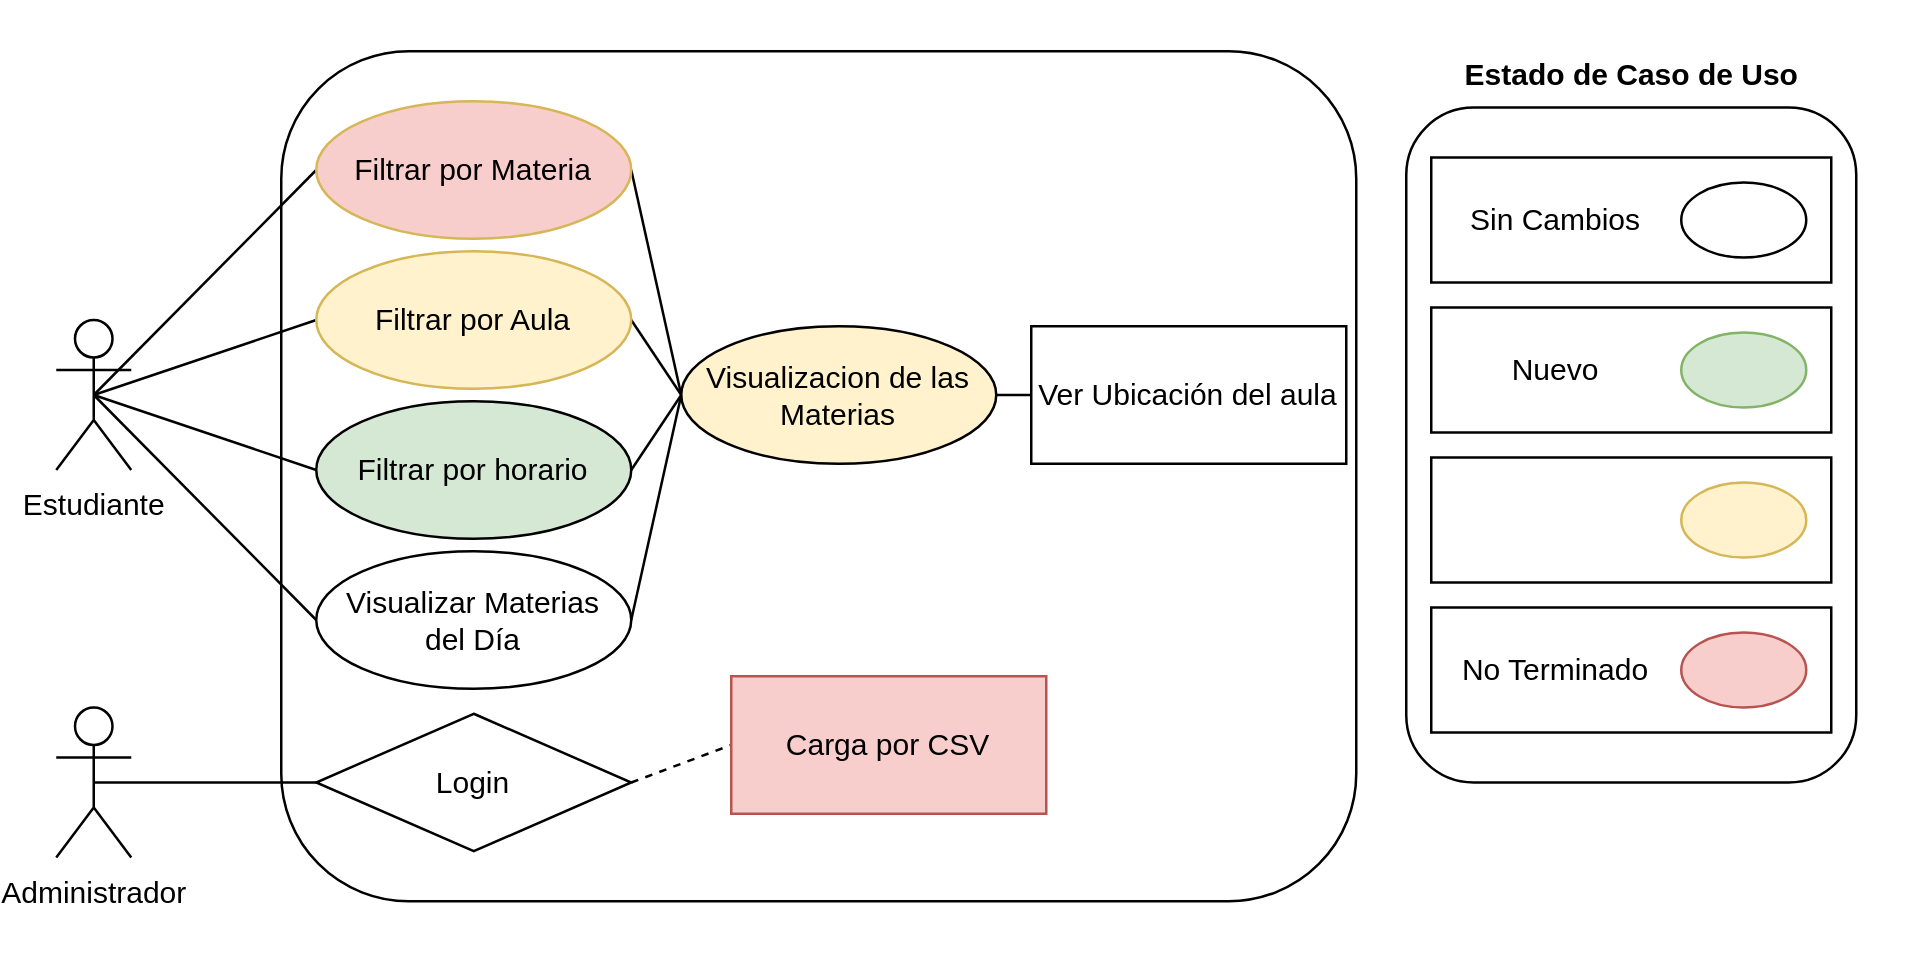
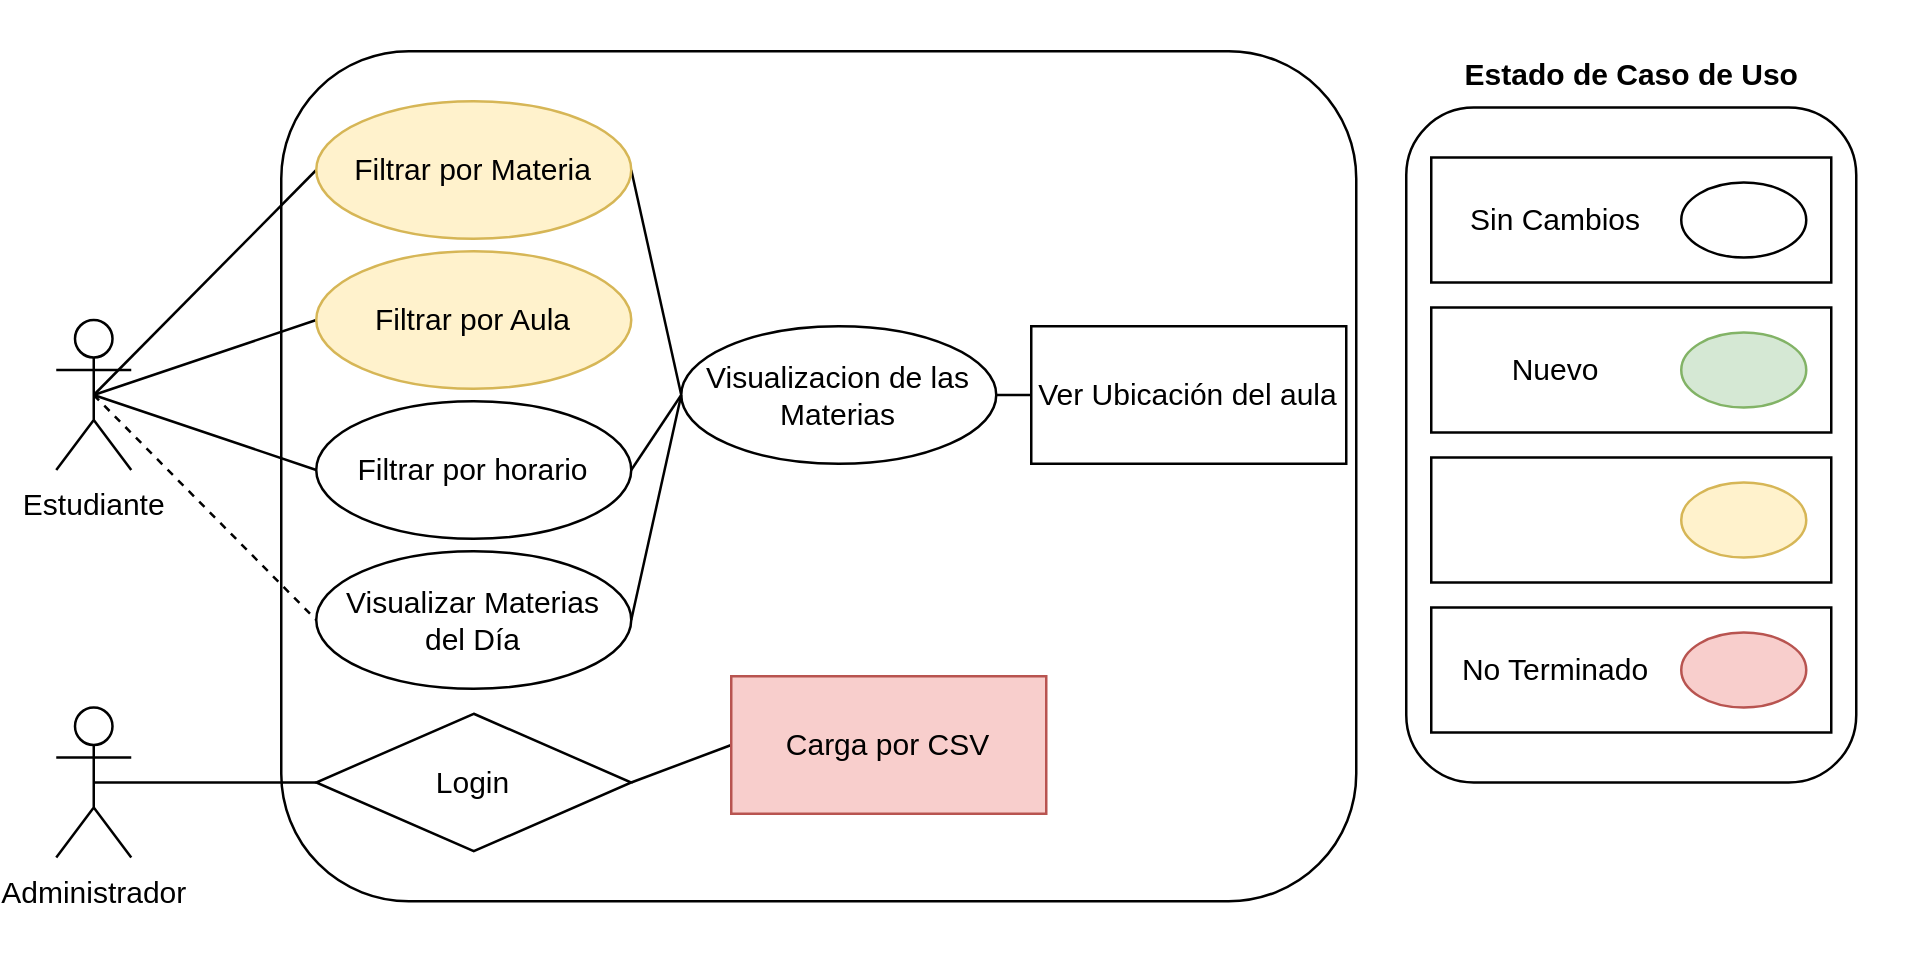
  <mxCell id="0" />
  <mxCell id="1" parent="0" />
  <mxCell id="2" value="" style="rounded=1;whiteSpace=wrap;html=1;" parent="1" vertex="1"><mxGeometry x="110" y="20" width="430" height="340" as="geometry" /></mxCell>
  <mxCell id="3" style="edgeStyle=none;rounded=0;orthogonalLoop=1;jettySize=auto;html=1;exitX=0.5;exitY=0.5;exitDx=0;exitDy=0;exitPerimeter=0;entryX=0;entryY=0.5;entryDx=0;entryDy=0;endArrow=none;endFill=0;" parent="1" source="7" target="13" edge="1"><mxGeometry relative="1" as="geometry" /></mxCell>
  <mxCell id="4" style="edgeStyle=none;rounded=0;orthogonalLoop=1;jettySize=auto;html=1;exitX=0.5;exitY=0.5;exitDx=0;exitDy=0;exitPerimeter=0;entryX=0;entryY=0.5;entryDx=0;entryDy=0;endArrow=none;endFill=0;" parent="1" source="7" target="11" edge="1"><mxGeometry relative="1" as="geometry" /></mxCell>
  <mxCell id="5" style="edgeStyle=none;rounded=0;orthogonalLoop=1;jettySize=auto;html=1;exitX=0.5;exitY=0.5;exitDx=0;exitDy=0;exitPerimeter=0;entryX=0;entryY=0.5;entryDx=0;entryDy=0;endArrow=none;endFill=0;" parent="1" source="7" target="9" edge="1"><mxGeometry relative="1" as="geometry" /></mxCell>
- <mxCell id="6" style="edgeStyle=none;rounded=0;orthogonalLoop=1;jettySize=auto;html=1;exitX=0.5;exitY=0.5;exitDx=0;exitDy=0;exitPerimeter=0;entryX=0;entryY=0.5;entryDx=0;entryDy=0;endArrow=none;endFill=0;" parent="1" source="7" target="21" edge="1"><mxGeometry relative="1" as="geometry" /></mxCell>
+ <mxCell id="6" style="edgeStyle=none;rounded=0;orthogonalLoop=1;jettySize=auto;html=1;exitX=0.5;exitY=0.5;exitDx=0;exitDy=0;exitPerimeter=0;entryX=0;entryY=0.5;entryDx=0;entryDy=0;endArrow=none;endFill=0;dashed=1;" parent="1" source="7" target="21" edge="1"><mxGeometry relative="1" as="geometry" /></mxCell>
  <mxCell id="7" value="Estudiante" style="shape=umlActor;verticalLabelPosition=bottom;labelBackgroundColor=#ffffff;verticalAlign=top;html=1;outlineConnect=0;" parent="1" vertex="1"><mxGeometry x="20" y="127.5" width="30" height="60" as="geometry" /></mxCell>
  <mxCell id="8" style="rounded=0;orthogonalLoop=1;jettySize=auto;html=1;exitX=1;exitY=0.5;exitDx=0;exitDy=0;entryX=0;entryY=0.5;entryDx=0;entryDy=0;endArrow=none;endFill=0;" parent="1" source="9" target="15" edge="1"><mxGeometry relative="1" as="geometry" /></mxCell>
- <mxCell id="9" value="Filtrar por Materia" style="ellipse;whiteSpace=wrap;html=1;fillColor=#f8cecc;strokeColor=#d6b656;" parent="1" vertex="1"><mxGeometry x="124" y="40" width="126" height="55" as="geometry" /></mxCell>
- <mxCell id="10" style="edgeStyle=none;rounded=0;orthogonalLoop=1;jettySize=auto;html=1;exitX=1;exitY=0.5;exitDx=0;exitDy=0;entryX=0;entryY=0.5;entryDx=0;entryDy=0;endArrow=none;endFill=0;" parent="1" source="11" target="15" edge="1"><mxGeometry relative="1" as="geometry" /></mxCell>
+ <mxCell id="9" value="Filtrar por Materia" style="ellipse;whiteSpace=wrap;html=1;fillColor=#fff2cc;strokeColor=#d6b656;" parent="1" vertex="1"><mxGeometry x="124" y="40" width="126" height="55" as="geometry" /></mxCell>
  <mxCell id="11" value="Filtrar por Aula" style="ellipse;whiteSpace=wrap;html=1;fillColor=#fff2cc;strokeColor=#d6b656;" parent="1" vertex="1"><mxGeometry x="124" y="100" width="126" height="55" as="geometry" /></mxCell>
  <mxCell id="12" style="edgeStyle=none;rounded=0;orthogonalLoop=1;jettySize=auto;html=1;exitX=1;exitY=0.5;exitDx=0;exitDy=0;endArrow=none;endFill=0;entryX=0;entryY=0.5;entryDx=0;entryDy=0;" parent="1" source="13" target="15" edge="1"><mxGeometry relative="1" as="geometry"><mxPoint x="410" y="140" as="targetPoint" /></mxGeometry></mxCell>
- <mxCell id="13" value="Filtrar por horario" style="ellipse;whiteSpace=wrap;html=1;fillColor=#d5e8d4;" parent="1" vertex="1"><mxGeometry x="124" y="160" width="126" height="55" as="geometry" /></mxCell>
+ <mxCell id="13" value="Filtrar por horario" style="ellipse;whiteSpace=wrap;html=1;" parent="1" vertex="1"><mxGeometry x="124" y="160" width="126" height="55" as="geometry" /></mxCell>
  <mxCell id="14" style="edgeStyle=none;rounded=0;orthogonalLoop=1;jettySize=auto;html=1;exitX=1;exitY=0.5;exitDx=0;exitDy=0;entryX=0;entryY=0.5;entryDx=0;entryDy=0;endArrow=none;endFill=0;" parent="1" source="15" target="22" edge="1"><mxGeometry relative="1" as="geometry" /></mxCell>
- <mxCell id="15" value="Visualizacion de las Materias" style="ellipse;whiteSpace=wrap;html=1;fillColor=#fff2cc;" parent="1" vertex="1"><mxGeometry x="270" y="130" width="126" height="55" as="geometry" /></mxCell>
+ <mxCell id="15" value="Visualizacion de las Materias" style="ellipse;whiteSpace=wrap;html=1;" parent="1" vertex="1"><mxGeometry x="270" y="130" width="126" height="55" as="geometry" /></mxCell>
  <mxCell id="16" style="rounded=0;orthogonalLoop=1;jettySize=auto;html=1;exitX=0.5;exitY=0.5;exitDx=0;exitDy=0;exitPerimeter=0;entryX=0;entryY=0.5;entryDx=0;entryDy=0;endArrow=none;endFill=0;" parent="1" source="17" target="19" edge="1"><mxGeometry relative="1" as="geometry" /></mxCell>
  <mxCell id="17" value="Administrador" style="shape=umlActor;verticalLabelPosition=bottom;labelBackgroundColor=#ffffff;verticalAlign=top;html=1;outlineConnect=0;" parent="1" vertex="1"><mxGeometry x="20" y="282.5" width="30" height="60" as="geometry" /></mxCell>
- <mxCell id="18" style="rounded=0;orthogonalLoop=1;jettySize=auto;html=1;exitX=1;exitY=0.5;exitDx=0;exitDy=0;entryX=0;entryY=0.5;entryDx=0;entryDy=0;endArrow=none;endFill=0;dashed=1;" edge="1" parent="1" source="19" target="36"><mxGeometry relative="1" as="geometry" /></mxCell>
+ <mxCell id="18" style="rounded=0;orthogonalLoop=1;jettySize=auto;html=1;exitX=1;exitY=0.5;exitDx=0;exitDy=0;entryX=0;entryY=0.5;entryDx=0;entryDy=0;endArrow=none;endFill=0;" edge="1" parent="1" source="19" target="36"><mxGeometry relative="1" as="geometry" /></mxCell>
  <mxCell id="19" value="Login" style="rhombus;whiteSpace=wrap;html=1;" parent="1" vertex="1"><mxGeometry x="124" y="285" width="126" height="55" as="geometry" /></mxCell>
  <mxCell id="20" style="edgeStyle=none;rounded=0;orthogonalLoop=1;jettySize=auto;html=1;exitX=1;exitY=0.5;exitDx=0;exitDy=0;entryX=0;entryY=0.5;entryDx=0;entryDy=0;endArrow=none;endFill=0;" parent="1" source="21" target="15" edge="1"><mxGeometry relative="1" as="geometry" /></mxCell>
  <mxCell id="21" value="Visualizar Materias &lt;br&gt;del Día" style="ellipse;whiteSpace=wrap;html=1;" parent="1" vertex="1"><mxGeometry x="124" y="220" width="126" height="55" as="geometry" /></mxCell>
  <mxCell id="22" value="Ver Ubicación del aula" style="whiteSpace=wrap;html=1;rounded=0;" parent="1" vertex="1"><mxGeometry x="410" y="130" width="126" height="55" as="geometry" /></mxCell>
  <mxCell id="23" value="" style="rounded=1;whiteSpace=wrap;html=1;" parent="1" vertex="1"><mxGeometry x="560" y="42.5" width="180" height="270" as="geometry" /></mxCell>
  <mxCell id="24" value="" style="rounded=0;whiteSpace=wrap;html=1;" parent="1" vertex="1"><mxGeometry x="570" y="62.5" width="160" height="50" as="geometry" /></mxCell>
  <mxCell id="25" value="Sin Cambios" style="text;html=1;strokeColor=none;fillColor=none;align=center;verticalAlign=middle;whiteSpace=wrap;rounded=0;" parent="1" vertex="1"><mxGeometry x="580" y="77.5" width="80" height="20" as="geometry" /></mxCell>
  <mxCell id="26" value="" style="ellipse;whiteSpace=wrap;html=1;" parent="1" vertex="1"><mxGeometry x="670" y="72.5" width="50" height="30" as="geometry" /></mxCell>
  <mxCell id="27" value="" style="rounded=0;whiteSpace=wrap;html=1;" parent="1" vertex="1"><mxGeometry x="570" y="122.5" width="160" height="50" as="geometry" /></mxCell>
  <mxCell id="28" value="Nuevo" style="text;html=1;strokeColor=none;fillColor=none;align=center;verticalAlign=middle;whiteSpace=wrap;rounded=0;" parent="1" vertex="1"><mxGeometry x="580" y="137.5" width="80" height="20" as="geometry" /></mxCell>
  <mxCell id="29" value="" style="ellipse;whiteSpace=wrap;html=1;fillColor=#d5e8d4;strokeColor=#82b366;" parent="1" vertex="1"><mxGeometry x="670" y="132.5" width="50" height="30" as="geometry" /></mxCell>
  <mxCell id="30" value="" style="rounded=0;whiteSpace=wrap;html=1;" parent="1" vertex="1"><mxGeometry x="570" y="182.5" width="160" height="50" as="geometry" /></mxCell>
  <mxCell id="31" value="" style="ellipse;whiteSpace=wrap;html=1;fillColor=#fff2cc;strokeColor=#d6b656;" parent="1" vertex="1"><mxGeometry x="670" y="192.5" width="50" height="30" as="geometry" /></mxCell>
  <mxCell id="32" value="" style="rounded=0;whiteSpace=wrap;html=1;" parent="1" vertex="1"><mxGeometry x="570" y="242.5" width="160" height="50" as="geometry" /></mxCell>
  <mxCell id="33" value="No Terminado" style="text;html=1;strokeColor=none;fillColor=none;align=center;verticalAlign=middle;whiteSpace=wrap;rounded=0;" parent="1" vertex="1"><mxGeometry x="580" y="257.5" width="80" height="20" as="geometry" /></mxCell>
  <mxCell id="34" value="" style="ellipse;whiteSpace=wrap;html=1;fillColor=#f8cecc;strokeColor=#b85450;" parent="1" vertex="1"><mxGeometry x="670" y="252.5" width="50" height="30" as="geometry" /></mxCell>
  <mxCell id="35" value="Estado de Caso de Uso" style="text;html=1;strokeColor=none;fillColor=none;align=center;verticalAlign=middle;whiteSpace=wrap;rounded=0;fontStyle=1" parent="1" vertex="1"><mxGeometry x="577.5" y="20" width="145" height="20" as="geometry" /></mxCell>
  <mxCell id="36" value="Carga por CSV" style="whiteSpace=wrap;html=1;fillColor=#f8cecc;strokeColor=#b85450;rounded=0;" vertex="1" parent="1"><mxGeometry x="290" y="270" width="126" height="55" as="geometry" /></mxCell>
